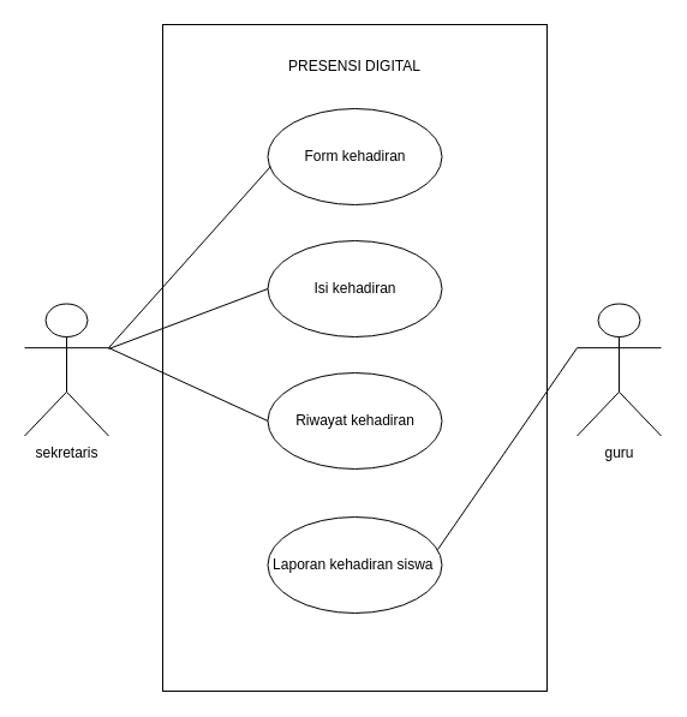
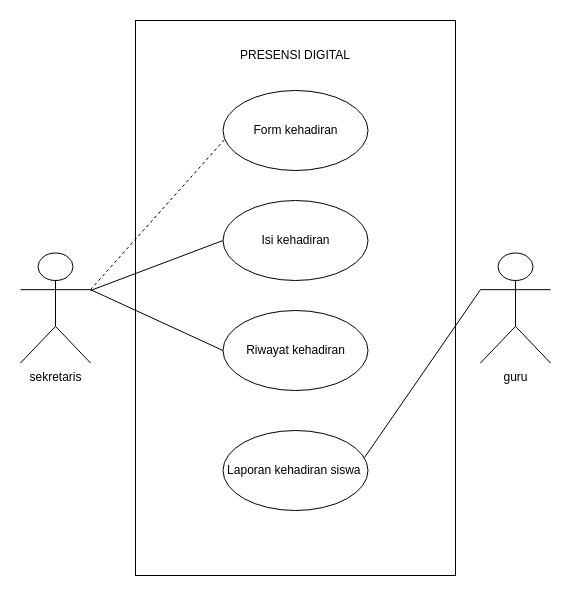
  <mxCell id="0" />
  <mxCell id="1" parent="0" />
  <mxCell id="2" value="" style="rounded=0;whiteSpace=wrap;html=1;" vertex="1" parent="1"><mxGeometry x="135" y="20" width="320" height="555" as="geometry" /></mxCell>
  <mxCell id="3" value="sekretaris" style="shape=umlActor;verticalLabelPosition=bottom;verticalAlign=top;html=1;outlineConnect=0;" vertex="1" parent="1"><mxGeometry x="20" y="252.5" width="70" height="110" as="geometry" /></mxCell>
  <mxCell id="4" value="guru" style="shape=umlActor;verticalLabelPosition=bottom;verticalAlign=top;html=1;outlineConnect=0;" vertex="1" parent="1"><mxGeometry x="480" y="252.5" width="70" height="110" as="geometry" /></mxCell>
  <mxCell id="5" value="PRESENSI DIGITAL" style="text;html=1;align=center;verticalAlign=middle;whiteSpace=wrap;rounded=0;" vertex="1" parent="1"><mxGeometry x="230" y="40" width="130" height="30" as="geometry" /></mxCell>
  <mxCell id="6" value="Form kehadiran" style="ellipse;whiteSpace=wrap;html=1;" vertex="1" parent="1"><mxGeometry x="222.5" y="90" width="145" height="80" as="geometry" /></mxCell>
  <mxCell id="7" value="Isi kehadiran" style="ellipse;whiteSpace=wrap;html=1;" vertex="1" parent="1"><mxGeometry x="222.5" y="200" width="145" height="80" as="geometry" /></mxCell>
  <mxCell id="8" value="Riwayat kehadiran" style="ellipse;whiteSpace=wrap;html=1;" vertex="1" parent="1"><mxGeometry x="222.5" y="310" width="145" height="80" as="geometry" /></mxCell>
  <mxCell id="9" value="Laporan kehadiran siswa&amp;nbsp;" style="ellipse;whiteSpace=wrap;html=1;" vertex="1" parent="1"><mxGeometry x="222.5" y="430" width="145" height="80" as="geometry" /></mxCell>
- <mxCell id="10" value="" style="endArrow=none;html=1;rounded=0;exitX=1;exitY=0.333;exitDx=0;exitDy=0;exitPerimeter=0;entryX=0.017;entryY=0.6;entryDx=0;entryDy=0;entryPerimeter=0;" edge="1" parent="1" source="3" target="6"><mxGeometry width="50" height="50" relative="1" as="geometry"><mxPoint x="270" y="370" as="sourcePoint" /><mxPoint x="320" y="320" as="targetPoint" /></mxGeometry></mxCell>
+ <mxCell id="10" value="" style="endArrow=none;html=1;rounded=0;exitX=1;exitY=0.333;exitDx=0;exitDy=0;exitPerimeter=0;entryX=0.017;entryY=0.6;entryDx=0;entryDy=0;entryPerimeter=0;dashed=1;" edge="1" parent="1" source="3" target="6"><mxGeometry width="50" height="50" relative="1" as="geometry"><mxPoint x="270" y="370" as="sourcePoint" /><mxPoint x="320" y="320" as="targetPoint" /></mxGeometry></mxCell>
  <mxCell id="11" value="" style="endArrow=none;html=1;rounded=0;entryX=0;entryY=0.5;entryDx=0;entryDy=0;" edge="1" parent="1" target="7"><mxGeometry width="50" height="50" relative="1" as="geometry"><mxPoint x="90" y="290" as="sourcePoint" /><mxPoint x="235" y="148" as="targetPoint" /></mxGeometry></mxCell>
  <mxCell id="12" value="" style="endArrow=none;html=1;rounded=0;exitX=1;exitY=0.333;exitDx=0;exitDy=0;exitPerimeter=0;entryX=0;entryY=0.5;entryDx=0;entryDy=0;" edge="1" parent="1" source="3" target="8"><mxGeometry width="50" height="50" relative="1" as="geometry"><mxPoint x="110" y="309" as="sourcePoint" /><mxPoint x="245" y="158" as="targetPoint" /></mxGeometry></mxCell>
  <mxCell id="13" value="" style="endArrow=none;html=1;rounded=0;exitX=0.976;exitY=0.338;exitDx=0;exitDy=0;exitPerimeter=0;entryX=0;entryY=0.333;entryDx=0;entryDy=0;entryPerimeter=0;" edge="1" parent="1" source="9" target="4"><mxGeometry width="50" height="50" relative="1" as="geometry"><mxPoint x="120" y="319" as="sourcePoint" /><mxPoint x="255" y="168" as="targetPoint" /></mxGeometry></mxCell>
